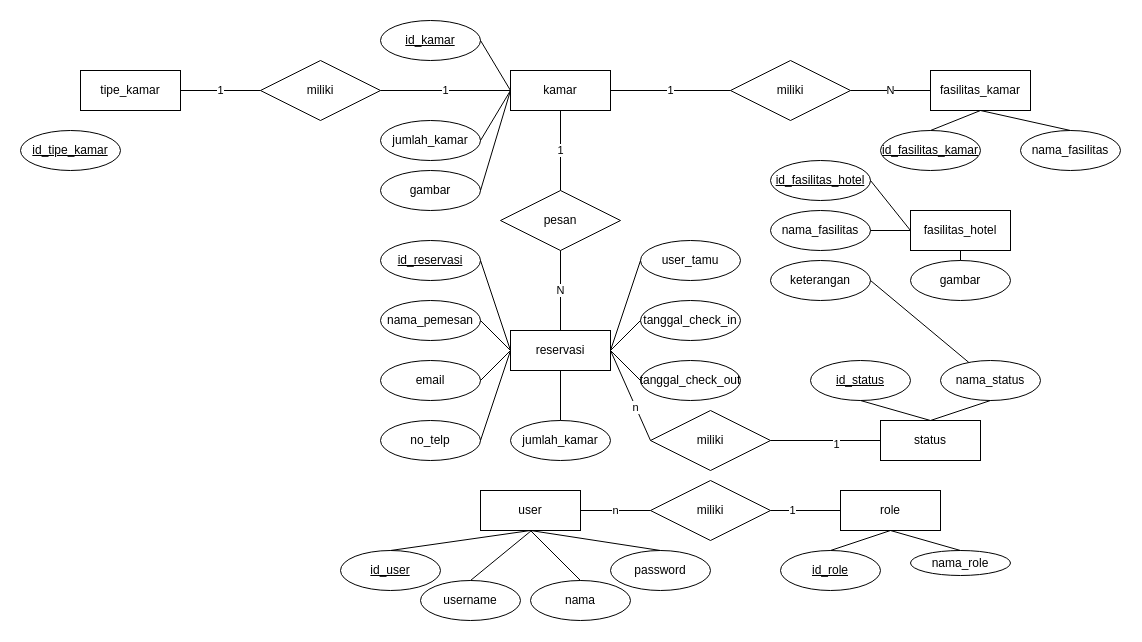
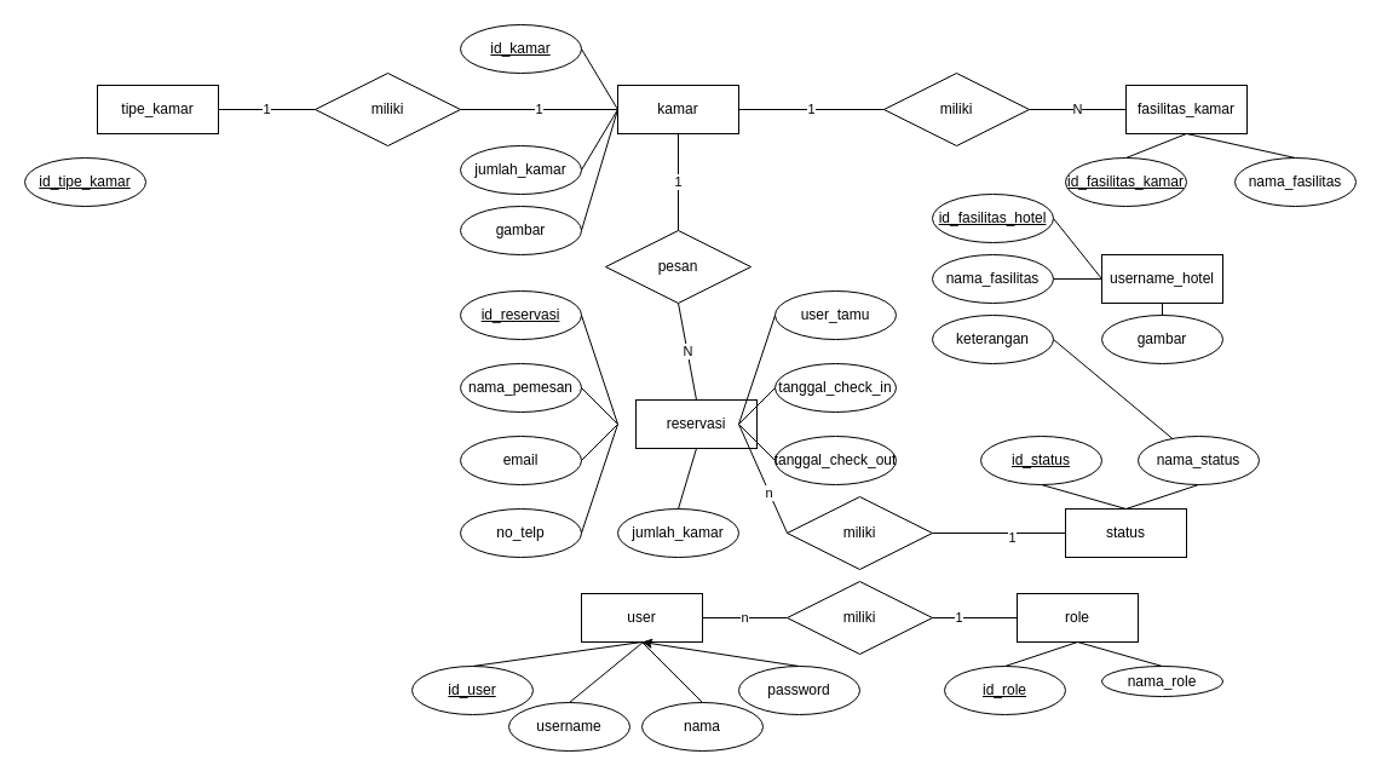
  <mxCell id="0" />
  <mxCell id="1" parent="0" />
  <mxCell id="2" value="user" style="whiteSpace=wrap;html=1;align=center;" parent="1" vertex="1"><mxGeometry x="480" y="490" width="100" height="40" as="geometry" /></mxCell>
  <mxCell id="3" value="nama" style="ellipse;whiteSpace=wrap;html=1;align=center;" parent="1" vertex="1"><mxGeometry x="530" y="580" width="100" height="40" as="geometry" /></mxCell>
  <mxCell id="4" value="id_user" style="ellipse;whiteSpace=wrap;html=1;align=center;fontStyle=4;" parent="1" vertex="1"><mxGeometry x="340" y="550" width="100" height="40" as="geometry" /></mxCell>
  <mxCell id="5" value="password" style="ellipse;whiteSpace=wrap;html=1;align=center;" parent="1" vertex="1"><mxGeometry x="610" y="550" width="100" height="40" as="geometry" /></mxCell>
- <mxCell id="6" value="" style="endArrow=none;html=1;rounded=0;entryX=0.5;entryY=1;entryDx=0;entryDy=0;exitX=0.5;exitY=0;exitDx=0;exitDy=0;" parent="1" source="5" target="2" edge="1"><mxGeometry width="50" height="50" relative="1" as="geometry"><mxPoint x="730" y="620" as="sourcePoint" /><mxPoint x="780" y="570" as="targetPoint" /></mxGeometry></mxCell>
+ <mxCell id="6" value="" style="endArrow=classic;html=1;rounded=0;entryX=0.5;entryY=1;entryDx=0;entryDy=0;exitX=0.5;exitY=0;exitDx=0;exitDy=0;" parent="1" source="5" target="2" edge="1"><mxGeometry width="50" height="50" relative="1" as="geometry"><mxPoint x="730" y="620" as="sourcePoint" /><mxPoint x="780" y="570" as="targetPoint" /></mxGeometry></mxCell>
  <mxCell id="7" value="" style="endArrow=none;html=1;rounded=0;entryX=0.5;entryY=1;entryDx=0;entryDy=0;exitX=0.5;exitY=0;exitDx=0;exitDy=0;" parent="1" source="3" target="2" edge="1"><mxGeometry width="50" height="50" relative="1" as="geometry"><mxPoint x="730" y="620" as="sourcePoint" /><mxPoint x="780" y="570" as="targetPoint" /></mxGeometry></mxCell>
  <mxCell id="8" value="" style="endArrow=none;html=1;rounded=0;entryX=0.5;entryY=1;entryDx=0;entryDy=0;exitX=0.5;exitY=0;exitDx=0;exitDy=0;" parent="1" source="4" target="2" edge="1"><mxGeometry width="50" height="50" relative="1" as="geometry"><mxPoint x="730" y="620" as="sourcePoint" /><mxPoint x="780" y="570" as="targetPoint" /></mxGeometry></mxCell>
  <mxCell id="9" value="kamar" style="whiteSpace=wrap;html=1;align=center;" parent="1" vertex="1"><mxGeometry x="510" y="70" width="100" height="40" as="geometry" /></mxCell>
  <mxCell id="10" value="id_kamar" style="ellipse;whiteSpace=wrap;html=1;align=center;fontStyle=4;" parent="1" vertex="1"><mxGeometry width="100" height="40" as="geometry" x="380" y="20" /></mxCell>
  <mxCell id="11" value="jumlah_kamar" style="ellipse;whiteSpace=wrap;html=1;align=center;" parent="1" vertex="1"><mxGeometry y="120" width="100" height="40" as="geometry" x="380" /></mxCell>
  <mxCell id="12" value="" style="endArrow=none;html=1;rounded=0;exitX=1;exitY=0.5;exitDx=0;exitDy=0;" parent="1" source="10" edge="1"><mxGeometry width="50" height="50" relative="1" as="geometry"><mxPoint x="440" y="200" as="sourcePoint" /><mxPoint x="510" y="90" as="targetPoint" /></mxGeometry></mxCell>
  <mxCell id="13" value="1" style="endArrow=none;html=1;rounded=0;exitX=1;exitY=0.5;exitDx=0;exitDy=0;entryX=0;entryY=0.5;entryDx=0;entryDy=0;" parent="1" source="64" target="9" edge="1"><mxGeometry width="50" height="50" relative="1" as="geometry"><mxPoint x="480" y="90" as="sourcePoint" /><mxPoint x="570" y="130" as="targetPoint" /></mxGeometry></mxCell>
  <mxCell id="14" value="" style="endArrow=none;html=1;rounded=0;exitX=1;exitY=0.5;exitDx=0;exitDy=0;entryX=0;entryY=0.5;entryDx=0;entryDy=0;" parent="1" source="11" target="9" edge="1"><mxGeometry width="50" height="50" relative="1" as="geometry"><mxPoint x="440" y="200" as="sourcePoint" /><mxPoint x="510" y="140" as="targetPoint" /></mxGeometry></mxCell>
  <mxCell id="15" value="fasilitas_kamar" style="whiteSpace=wrap;html=1;align=center;" parent="1" vertex="1"><mxGeometry x="930" y="70" width="100" height="40" as="geometry" /></mxCell>
  <mxCell id="16" value="id_fasilitas_kamar" style="ellipse;whiteSpace=wrap;html=1;align=center;fontStyle=4;" parent="1" vertex="1"><mxGeometry x="880" y="130" width="100" height="40" as="geometry" /></mxCell>
  <mxCell id="17" value="nama_fasilitas" style="ellipse;whiteSpace=wrap;html=1;align=center;" parent="1" vertex="1"><mxGeometry x="1020" y="130" width="100" height="40" as="geometry" /></mxCell>
  <mxCell id="18" value="" style="endArrow=none;html=1;rounded=0;exitX=0.5;exitY=0;exitDx=0;exitDy=0;entryX=0.5;entryY=1;entryDx=0;entryDy=0;" parent="1" source="16" target="15" edge="1"><mxGeometry width="50" height="50" relative="1" as="geometry"><mxPoint x="850" y="70" as="sourcePoint" /><mxPoint x="900" as="targetPoint" y="20" /></mxGeometry></mxCell>
  <mxCell id="19" value="" style="endArrow=none;html=1;rounded=0;exitX=0.5;exitY=0;exitDx=0;exitDy=0;entryX=0.5;entryY=1;entryDx=0;entryDy=0;" parent="1" source="17" target="15" edge="1"><mxGeometry width="50" height="50" relative="1" as="geometry"><mxPoint x="850" y="70" as="sourcePoint" /><mxPoint x="900" as="targetPoint" y="20" /></mxGeometry></mxCell>
  <mxCell id="20" value="miliki" style="shape=rhombus;perimeter=rhombusPerimeter;whiteSpace=wrap;html=1;align=center;" parent="1" vertex="1"><mxGeometry x="730" y="60" width="120" height="60" as="geometry" /></mxCell>
  <mxCell id="21" value="1" style="endArrow=none;html=1;rounded=0;exitX=0;exitY=0.5;exitDx=0;exitDy=0;entryX=1;entryY=0.5;entryDx=0;entryDy=0;" parent="1" source="20" target="9" edge="1"><mxGeometry width="50" height="50" relative="1" as="geometry"><mxPoint x="770" y="70" as="sourcePoint" /><mxPoint x="820" as="targetPoint" y="20" /></mxGeometry></mxCell>
  <mxCell id="22" value="N" style="endArrow=none;html=1;rounded=0;exitX=1;exitY=0.5;exitDx=0;exitDy=0;entryX=0;entryY=0.5;entryDx=0;entryDy=0;" parent="1" source="20" target="15" edge="1"><mxGeometry width="50" height="50" relative="1" as="geometry"><mxPoint x="770" y="70" as="sourcePoint" /><mxPoint x="820" as="targetPoint" y="20" /></mxGeometry></mxCell>
- <mxCell id="23" value="fasilitas_hotel" style="whiteSpace=wrap;html=1;align=center;" parent="1" vertex="1"><mxGeometry x="910" y="210" width="100" height="40" as="geometry" /></mxCell>
+ <mxCell id="23" value="username_hotel" style="whiteSpace=wrap;html=1;align=center;" parent="1" vertex="1"><mxGeometry x="910" y="210" width="100" height="40" as="geometry" /></mxCell>
  <mxCell id="24" value="nama_fasilitas" style="ellipse;whiteSpace=wrap;html=1;align=center;" parent="1" vertex="1"><mxGeometry x="770" y="210" width="100" height="40" as="geometry" /></mxCell>
  <mxCell id="25" value="keterangan" style="ellipse;whiteSpace=wrap;html=1;align=center;" parent="1" vertex="1"><mxGeometry x="770" y="260" width="100" height="40" as="geometry" /></mxCell>
  <mxCell id="26" value="gambar" style="ellipse;whiteSpace=wrap;html=1;align=center;" parent="1" vertex="1"><mxGeometry x="910" y="260" width="100" height="40" as="geometry" /></mxCell>
  <mxCell id="27" value="id_fasilitas_hotel" style="ellipse;whiteSpace=wrap;html=1;align=center;fontStyle=4;" parent="1" vertex="1"><mxGeometry x="770" y="160" width="100" height="40" as="geometry" /></mxCell>
  <mxCell id="28" value="" style="endArrow=none;html=1;rounded=0;entryX=0;entryY=0.5;entryDx=0;entryDy=0;exitX=1;exitY=0.5;exitDx=0;exitDy=0;" parent="1" source="27" target="23" edge="1"><mxGeometry width="50" height="50" relative="1" as="geometry"><mxPoint x="825" y="480" as="sourcePoint" /><mxPoint x="875" y="430" as="targetPoint" /></mxGeometry></mxCell>
  <mxCell id="29" value="" style="endArrow=none;html=1;rounded=0;entryX=0;entryY=0.5;entryDx=0;entryDy=0;exitX=1;exitY=0.5;exitDx=0;exitDy=0;" parent="1" source="24" target="23" edge="1"><mxGeometry width="50" height="50" relative="1" as="geometry"><mxPoint x="825" y="480" as="sourcePoint" /><mxPoint x="875" y="430" as="targetPoint" /></mxGeometry></mxCell>
  <mxCell id="30" value="" style="endArrow=none;html=1;rounded=0;exitX=1;exitY=0.5;exitDx=0;exitDy=0;" parent="1" source="25" target="67" edge="1"><mxGeometry width="50" height="50" relative="1" as="geometry"><mxPoint x="825" y="480" as="sourcePoint" /><mxPoint x="875" y="430" as="targetPoint" /></mxGeometry></mxCell>
  <mxCell id="31" value="" style="endArrow=none;html=1;rounded=0;entryX=0.5;entryY=1;entryDx=0;entryDy=0;exitX=0.5;exitY=0;exitDx=0;exitDy=0;" parent="1" source="26" target="23" edge="1"><mxGeometry width="50" height="50" relative="1" as="geometry"><mxPoint x="825" y="480" as="sourcePoint" /><mxPoint x="875" y="430" as="targetPoint" /></mxGeometry></mxCell>
- <mxCell id="32" value="reservasi" style="whiteSpace=wrap;html=1;align=center;" parent="1" vertex="1"><mxGeometry x="510" y="330" width="100" height="40" as="geometry" /></mxCell>
+ <mxCell id="32" value="reservasi" style="whiteSpace=wrap;html=1;align=center;" parent="1" vertex="1"><mxGeometry x="525" y="330" width="100" height="40" as="geometry" /></mxCell>
  <mxCell id="33" value="no_telp" style="ellipse;whiteSpace=wrap;html=1;align=center;" parent="1" vertex="1"><mxGeometry y="420" width="100" height="40" as="geometry" x="380" /></mxCell>
  <mxCell id="34" value="nama_pemesan" style="ellipse;whiteSpace=wrap;html=1;align=center;" parent="1" vertex="1"><mxGeometry y="300" width="100" height="40" as="geometry" x="380" /></mxCell>
  <mxCell id="35" value="email" style="ellipse;whiteSpace=wrap;html=1;align=center;" parent="1" vertex="1"><mxGeometry y="360" width="100" height="40" as="geometry" x="380" /></mxCell>
  <mxCell id="36" value="tanggal_check_in" style="ellipse;whiteSpace=wrap;html=1;align=center;" parent="1" vertex="1"><mxGeometry x="640" y="300" width="100" height="40" as="geometry" /></mxCell>
  <mxCell id="37" value="user_tamu" style="ellipse;whiteSpace=wrap;html=1;align=center;" parent="1" vertex="1"><mxGeometry x="640" y="240" width="100" height="40" as="geometry" /></mxCell>
  <mxCell id="38" value="tanggal_check_out" style="ellipse;whiteSpace=wrap;html=1;align=center;" parent="1" vertex="1"><mxGeometry x="640" y="360" width="100" height="40" as="geometry" /></mxCell>
  <mxCell id="39" value="id_reservasi" style="ellipse;whiteSpace=wrap;html=1;align=center;fontStyle=4;" parent="1" vertex="1"><mxGeometry y="240" width="100" height="40" as="geometry" x="380" /></mxCell>
  <mxCell id="40" value="" style="endArrow=none;html=1;rounded=0;entryX=0;entryY=0.5;entryDx=0;entryDy=0;exitX=0;exitY=0.5;exitDx=0;exitDy=0;" parent="1" source="71" target="37" edge="1"><mxGeometry width="50" height="50" relative="1" as="geometry"><mxPoint x="640" y="440" as="sourcePoint" /><mxPoint x="830" y="320" as="targetPoint" /><Array as="points"><mxPoint x="610" y="350" /></Array></mxGeometry></mxCell>
  <mxCell id="41" value="n" style="edgeLabel;html=1;align=center;verticalAlign=middle;resizable=0;points=[];" vertex="1" connectable="0" parent="40"><mxGeometry x="-0.616" relative="1" as="geometry"><mxPoint as="offset" /></mxGeometry></mxCell>
  <mxCell id="42" value="" style="endArrow=none;html=1;rounded=0;exitX=0;exitY=0.5;exitDx=0;exitDy=0;entryX=0;entryY=0.5;entryDx=0;entryDy=0;" parent="1" source="38" target="36" edge="1"><mxGeometry width="50" height="50" relative="1" as="geometry"><mxPoint x="780" y="370" as="sourcePoint" /><mxPoint x="830" y="320" as="targetPoint" /><Array as="points"><mxPoint x="610" y="350" /></Array></mxGeometry></mxCell>
  <mxCell id="43" value="" style="endArrow=none;html=1;rounded=0;exitX=1;exitY=0.5;exitDx=0;exitDy=0;entryX=1;entryY=0.5;entryDx=0;entryDy=0;" parent="1" source="33" target="39" edge="1"><mxGeometry width="50" height="50" relative="1" as="geometry"><mxPoint x="650" y="450" as="sourcePoint" /><mxPoint x="650" y="270" as="targetPoint" /><Array as="points"><mxPoint x="510" y="350" /></Array></mxGeometry></mxCell>
  <mxCell id="44" value="" style="endArrow=none;html=1;rounded=0;exitX=1;exitY=0.5;exitDx=0;exitDy=0;entryX=1;entryY=0.5;entryDx=0;entryDy=0;" parent="1" source="35" target="34" edge="1"><mxGeometry width="50" height="50" relative="1" as="geometry"><mxPoint x="650" y="390" as="sourcePoint" /><mxPoint x="650" y="330" as="targetPoint" /><Array as="points"><mxPoint x="510" y="350" /></Array></mxGeometry></mxCell>
  <mxCell id="45" value="pesan" style="shape=rhombus;perimeter=rhombusPerimeter;whiteSpace=wrap;html=1;align=center;" parent="1" vertex="1"><mxGeometry x="500" y="190" width="120" height="60" as="geometry" /></mxCell>
  <mxCell id="46" value="N" style="endArrow=none;html=1;rounded=0;exitX=0.5;exitY=1;exitDx=0;exitDy=0;entryX=0.5;entryY=0;entryDx=0;entryDy=0;" parent="1" source="45" target="32" edge="1"><mxGeometry width="50" height="50" relative="1" as="geometry"><mxPoint x="780" y="270" as="sourcePoint" /><mxPoint x="830" y="220" as="targetPoint" /></mxGeometry></mxCell>
  <mxCell id="47" value="1" style="endArrow=none;html=1;rounded=0;entryX=0.5;entryY=1;entryDx=0;entryDy=0;exitX=0.5;exitY=0;exitDx=0;exitDy=0;" parent="1" source="45" target="9" edge="1"><mxGeometry width="50" height="50" relative="1" as="geometry"><mxPoint x="780" y="270" as="sourcePoint" /><mxPoint x="830" y="220" as="targetPoint" /></mxGeometry></mxCell>
  <mxCell id="48" value="gambar" style="ellipse;whiteSpace=wrap;html=1;align=center;" parent="1" vertex="1"><mxGeometry y="170" width="100" height="40" as="geometry" x="380" /></mxCell>
  <mxCell id="49" value="" style="endArrow=none;html=1;rounded=0;entryX=1;entryY=0.5;entryDx=0;entryDy=0;exitX=0;exitY=0.5;exitDx=0;exitDy=0;" parent="1" source="9" target="48" edge="1"><mxGeometry relative="1" as="geometry"><mxPoint x="520" y="140" as="sourcePoint" /><mxPoint x="850" y="260" as="targetPoint" /></mxGeometry></mxCell>
  <mxCell id="50" value="nama_role" style="ellipse;whiteSpace=wrap;html=1;align=center;" vertex="1" parent="1"><mxGeometry x="910" y="550" width="100" height="25" as="geometry" /></mxCell>
  <mxCell id="51" value="id_role" style="ellipse;whiteSpace=wrap;html=1;align=center;fontStyle=4;" vertex="1" parent="1"><mxGeometry x="780" y="550" width="100" height="40" as="geometry" /></mxCell>
  <mxCell id="52" value="role" style="whiteSpace=wrap;html=1;align=center;" vertex="1" parent="1"><mxGeometry x="840" y="490" width="100" height="40" as="geometry" /></mxCell>
  <mxCell id="53" value="" style="endArrow=none;html=1;rounded=0;exitX=0.5;exitY=0;exitDx=0;exitDy=0;entryX=0.5;entryY=0;entryDx=0;entryDy=0;" edge="1" parent="1" source="51" target="50"><mxGeometry relative="1" as="geometry"><mxPoint x="780" y="530" as="sourcePoint" /><mxPoint x="960" y="530" as="targetPoint" /><Array as="points"><mxPoint x="890" y="530" /></Array></mxGeometry></mxCell>
  <mxCell id="54" value="miliki" style="shape=rhombus;perimeter=rhombusPerimeter;whiteSpace=wrap;html=1;align=center;" vertex="1" parent="1"><mxGeometry x="650" y="480" width="120" height="60" as="geometry" /></mxCell>
  <mxCell id="55" value="n" style="endArrow=none;html=1;rounded=0;entryX=0;entryY=0.5;entryDx=0;entryDy=0;exitX=1;exitY=0.5;exitDx=0;exitDy=0;" edge="1" parent="1" source="2" target="54"><mxGeometry relative="1" as="geometry"><mxPoint x="500" y="520" as="sourcePoint" /><mxPoint x="660" y="520" as="targetPoint" /></mxGeometry></mxCell>
  <mxCell id="56" value="" style="endArrow=none;html=1;rounded=0;entryX=0;entryY=0.5;entryDx=0;entryDy=0;exitX=1;exitY=0.5;exitDx=0;exitDy=0;" edge="1" parent="1" source="54" target="52"><mxGeometry relative="1" as="geometry"><mxPoint x="590" y="520" as="sourcePoint" /><mxPoint x="660" y="520" as="targetPoint" /></mxGeometry></mxCell>
  <mxCell id="57" value="1" style="edgeLabel;html=1;align=center;verticalAlign=middle;resizable=0;points=[];" vertex="1" connectable="0" parent="56"><mxGeometry x="-0.4" y="1" relative="1" as="geometry"><mxPoint as="offset" /></mxGeometry></mxCell>
  <mxCell id="58" value="username" style="ellipse;whiteSpace=wrap;html=1;align=center;" vertex="1" parent="1"><mxGeometry x="420" y="580" width="100" height="40" as="geometry" /></mxCell>
  <mxCell id="59" value="" style="endArrow=none;html=1;rounded=0;exitX=0.5;exitY=0;exitDx=0;exitDy=0;" edge="1" parent="1" source="58"><mxGeometry relative="1" as="geometry"><mxPoint x="150" y="500" as="sourcePoint" /><mxPoint x="531" y="530" as="targetPoint" /></mxGeometry></mxCell>
  <mxCell id="60" value="jumlah_kamar" style="ellipse;whiteSpace=wrap;html=1;align=center;" vertex="1" parent="1"><mxGeometry x="510" y="420" width="100" height="40" as="geometry" /></mxCell>
  <mxCell id="61" value="" style="endArrow=none;html=1;rounded=0;exitX=0.5;exitY=1;exitDx=0;exitDy=0;entryX=0.5;entryY=0;entryDx=0;entryDy=0;" edge="1" parent="1" source="32" target="60"><mxGeometry relative="1" as="geometry"><mxPoint x="330" y="430" as="sourcePoint" /><mxPoint x="490" y="430" as="targetPoint" /></mxGeometry></mxCell>
  <mxCell id="62" value="tipe_kamar" style="rounded=1;arcSize=0;whiteSpace=wrap;html=1;align=center;" vertex="1" parent="1"><mxGeometry x="80" y="70" width="100" height="40" as="geometry" /></mxCell>
  <mxCell id="63" value="id_tipe_kamar" style="ellipse;whiteSpace=wrap;html=1;align=center;fontStyle=4;" vertex="1" parent="1"><mxGeometry x="20" y="130" width="100" height="40" as="geometry" /></mxCell>
  <mxCell id="64" value="miliki" style="shape=rhombus;perimeter=rhombusPerimeter;whiteSpace=wrap;html=1;align=center;" vertex="1" parent="1"><mxGeometry x="260" y="60" width="120" height="60" as="geometry" /></mxCell>
  <mxCell id="65" value="1" style="endArrow=none;html=1;rounded=0;exitX=1;exitY=0.5;exitDx=0;exitDy=0;entryX=0;entryY=0.5;entryDx=0;entryDy=0;" edge="1" parent="1" source="62" target="64"><mxGeometry width="50" height="50" relative="1" as="geometry"><mxPoint x="490" y="100" as="sourcePoint" /><mxPoint x="520" y="100" as="targetPoint" /></mxGeometry></mxCell>
  <mxCell id="66" value="status" style="whiteSpace=wrap;html=1;align=center;" vertex="1" parent="1"><mxGeometry x="880" y="420" width="100" height="40" as="geometry" /></mxCell>
  <mxCell id="67" value="nama_status" style="ellipse;whiteSpace=wrap;html=1;align=center;" vertex="1" parent="1"><mxGeometry x="940" y="360" width="100" height="40" as="geometry" /></mxCell>
  <mxCell id="68" value="id_status" style="ellipse;whiteSpace=wrap;html=1;align=center;fontStyle=4;" vertex="1" parent="1"><mxGeometry x="810" y="360" width="100" height="40" as="geometry" /></mxCell>
  <mxCell id="69" value="" style="endArrow=none;html=1;rounded=0;entryX=0.5;entryY=1;entryDx=0;entryDy=0;" edge="1" parent="1" target="67"><mxGeometry relative="1" as="geometry"><mxPoint x="930" y="420" as="sourcePoint" /><mxPoint x="890" y="440" as="targetPoint" /></mxGeometry></mxCell>
  <mxCell id="70" value="" style="endArrow=none;html=1;rounded=0;entryX=0.5;entryY=1;entryDx=0;entryDy=0;exitX=0.5;exitY=0;exitDx=0;exitDy=0;" edge="1" parent="1" source="66" target="68"><mxGeometry relative="1" as="geometry"><mxPoint x="730" y="440" as="sourcePoint" /><mxPoint x="890" y="440" as="targetPoint" /></mxGeometry></mxCell>
  <mxCell id="71" value="miliki" style="shape=rhombus;perimeter=rhombusPerimeter;whiteSpace=wrap;html=1;align=center;" vertex="1" parent="1"><mxGeometry x="650" y="410" width="120" height="60" as="geometry" /></mxCell>
  <mxCell id="72" value="" style="endArrow=none;html=1;rounded=0;entryX=0;entryY=0.5;entryDx=0;entryDy=0;exitX=1;exitY=0.5;exitDx=0;exitDy=0;" edge="1" parent="1" source="71" target="66"><mxGeometry relative="1" as="geometry"><mxPoint x="690" y="440" as="sourcePoint" /><mxPoint x="850" y="440" as="targetPoint" /></mxGeometry></mxCell>
  <mxCell id="73" value="1" style="edgeLabel;html=1;align=center;verticalAlign=middle;resizable=0;points=[];" vertex="1" connectable="0" parent="72"><mxGeometry x="0.182" y="-3" relative="1" as="geometry"><mxPoint as="offset" /></mxGeometry></mxCell>
